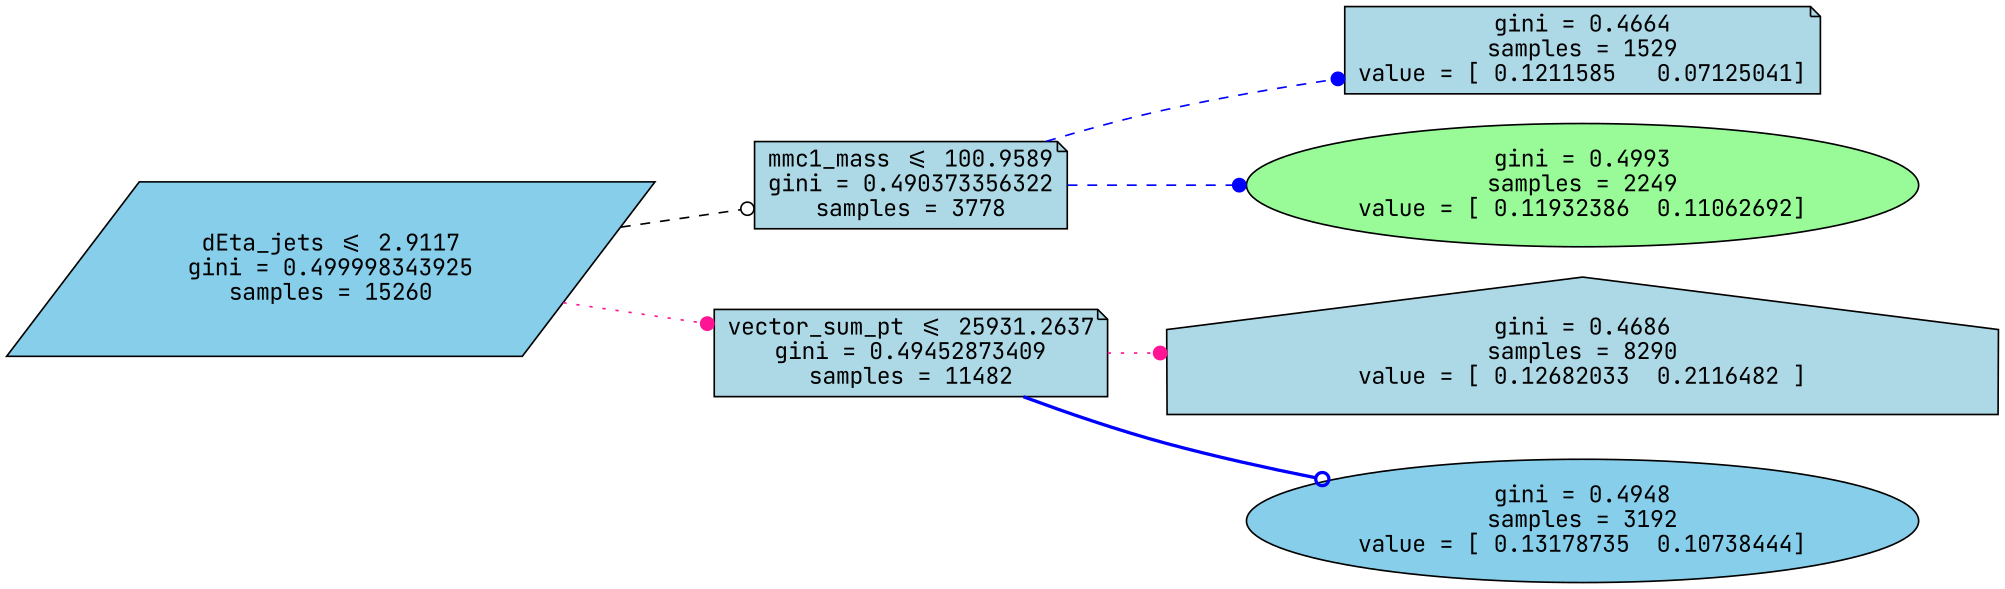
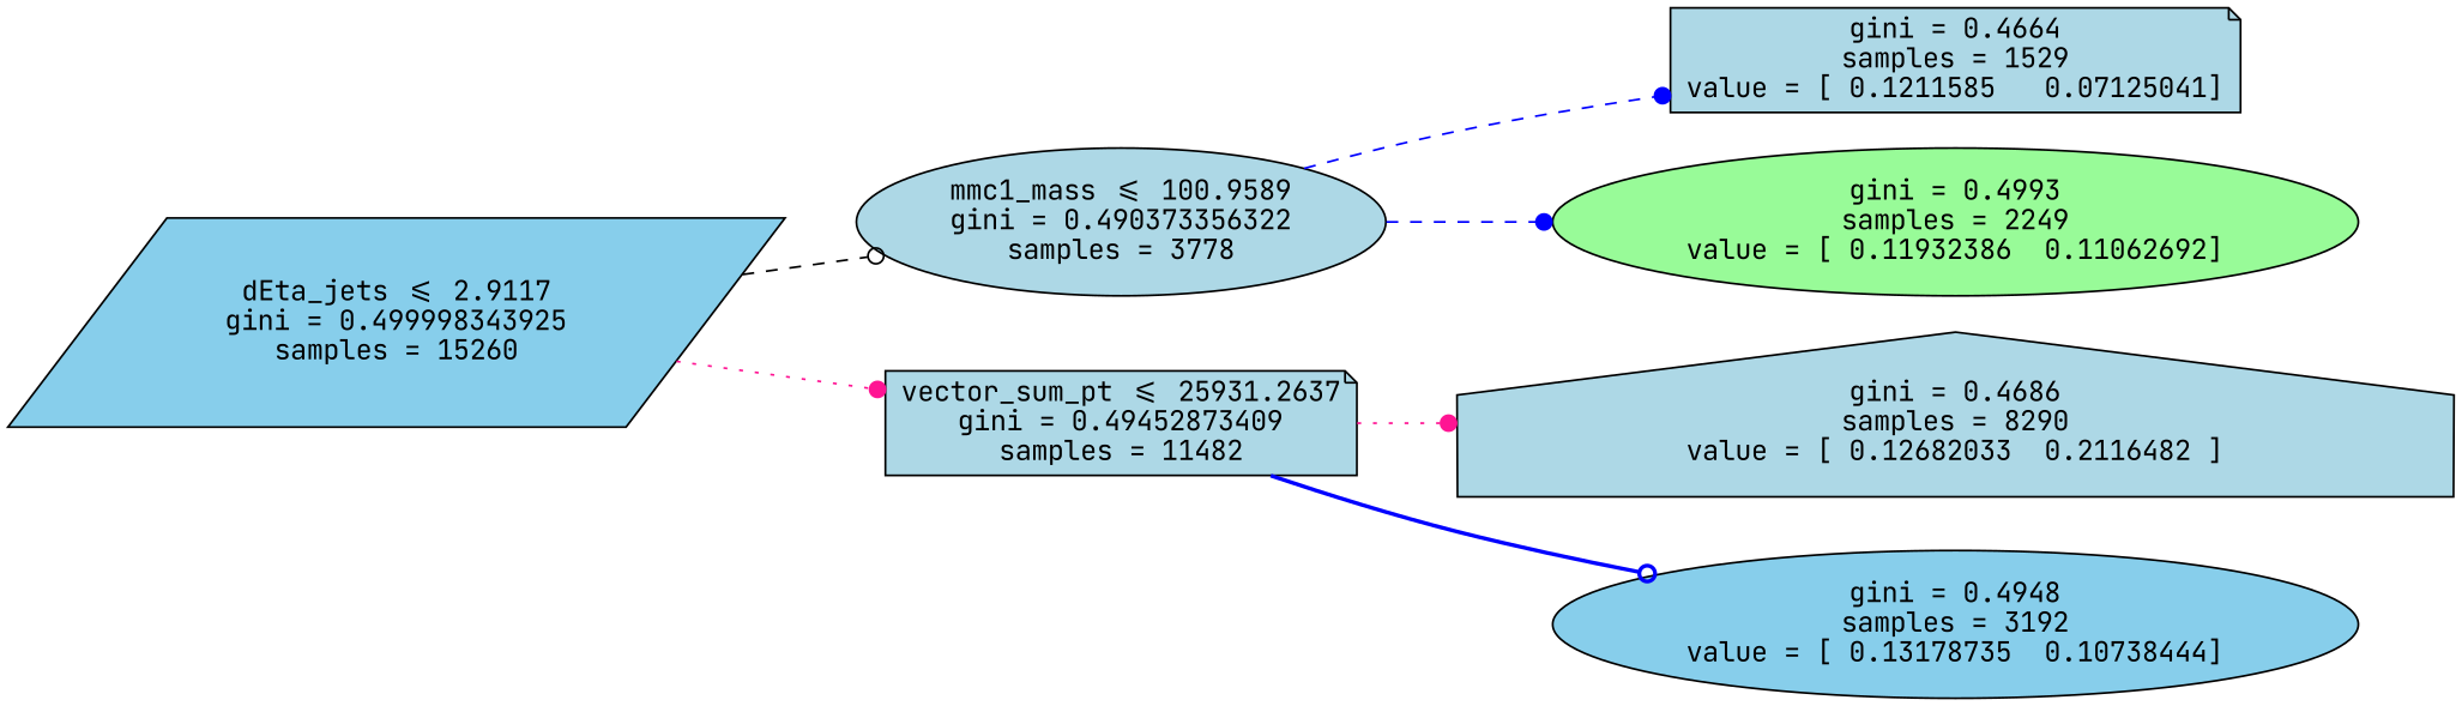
  digraph {
    rankdir=LR
    fontname="JetBrains Mono"
    node [shape=note style=filled fillcolor=lightblue fontname="JetBrains Mono"]
    edge [color=blue style=dashed arrowhead=dot fontname="JetBrains Mono"]
    n1 [label="dEta_jets <= 2.9117\ngini = 0.499998343925\nsamples = 15260" shape=parallelogram fillcolor=skyblue]
-   n2 [label="mmc1_mass <= 100.9589\ngini = 0.490373356322\nsamples = 3778"]
+   n2 [label="mmc1_mass <= 100.9589\ngini = 0.490373356322\nsamples = 3778" shape=ellipse]
    n3 [label="vector_sum_pt <= 25931.2637\ngini = 0.49452873409\nsamples = 11482"]
    n4 [label="gini = 0.4664\nsamples = 1529\nvalue = [ 0.1211585   0.07125041]"]
    n5 [label="gini = 0.4993\nsamples = 2249\nvalue = [ 0.11932386  0.11062692]" shape=ellipse fillcolor=palegreen]
    n6 [label="gini = 0.4686\nsamples = 8290\nvalue = [ 0.12682033  0.2116482 ]" shape=house]
    n7 [label="gini = 0.4948\nsamples = 3192\nvalue = [ 0.13178735  0.10738444]" shape=ellipse fillcolor=skyblue]
    n1 -> n2 [color=black arrowhead=odot]
    n1 -> n3 [color=deeppink style=dotted]
    n2 -> n4
    n2 -> n5
    n3 -> n6 [color=deeppink style=dotted]
    n3 -> n7 [style=bold arrowhead=odot]
  }
